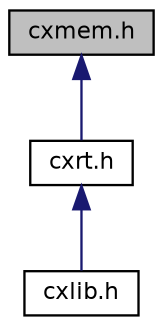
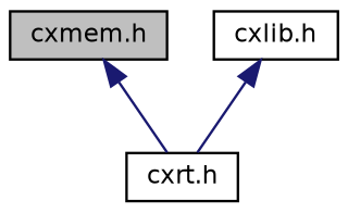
  digraph {
    node [color=black fillcolor=white fontname=Helvetica fontsize=10 shape=record style=filled]
    edge [color=midnightblue dir=back fontname=Helvetica fontsize=10 labelfontname=Helvetica labelfontsize=10 style=solid]
    n1 [fillcolor=grey75 fontcolor=black height=0.2 label="cxmem.h" width=0.4]
    n2 [height=0.2 label="cxrt.h" width=0.4]
    n3 [height=0.2 label="cxlib.h" width=0.4]
    n1 -> n2
-   n2 -> n3
+   n3 -> n2
  }
